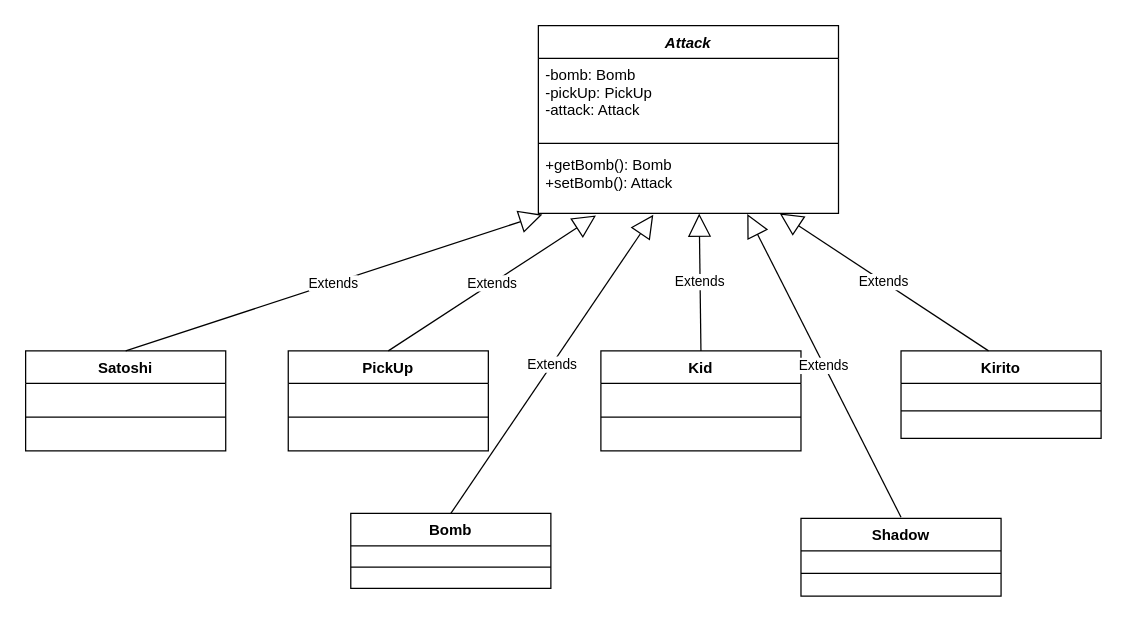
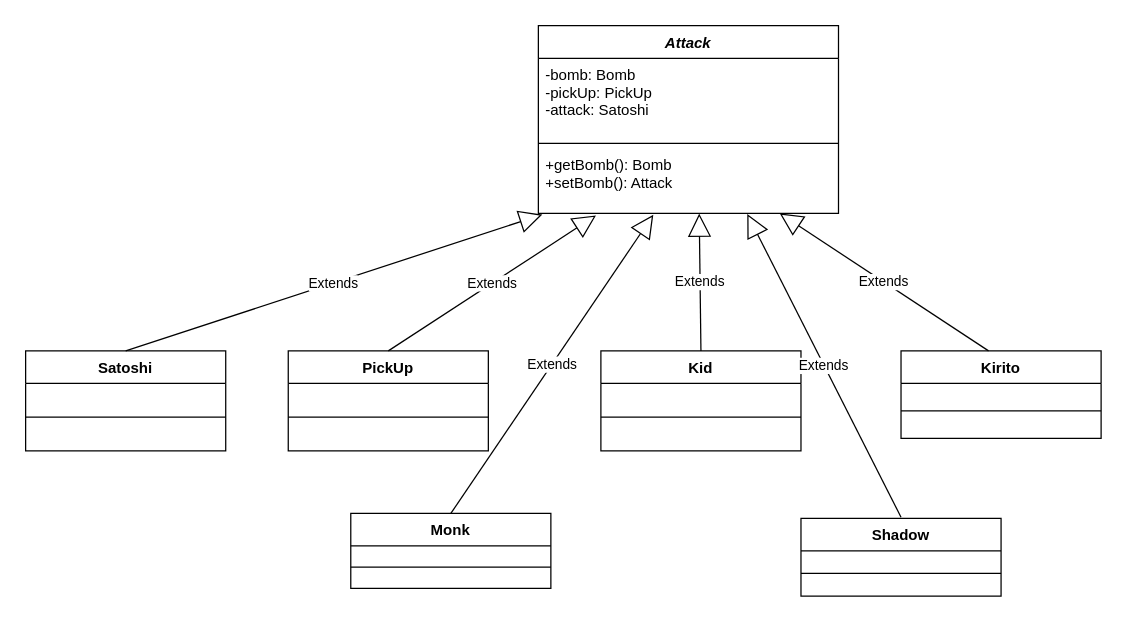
  <mxCell id="0" />
  <mxCell id="1" parent="0" />
  <mxCell id="2" value="Attack" style="swimlane;fontStyle=3;align=center;verticalAlign=top;childLayout=stackLayout;horizontal=1;startSize=26;horizontalStack=0;resizeParent=1;resizeParentMax=0;resizeLast=0;collapsible=1;marginBottom=0;" parent="1" vertex="1"><mxGeometry x="430" y="20" width="240" height="150" as="geometry" /></mxCell>
- <mxCell id="3" value="-bomb: Bomb&#10;-pickUp: PickUp&#10;-attack: Attack" style="text;strokeColor=none;fillColor=none;align=left;verticalAlign=top;spacingLeft=4;spacingRight=4;overflow=hidden;rotatable=0;points=[[0,0.5],[1,0.5]];portConstraint=eastwest;" parent="2" vertex="1"><mxGeometry y="26" width="240" height="64" as="geometry" /></mxCell>
+ <mxCell id="3" value="-bomb: Bomb&#10;-pickUp: PickUp&#10;-attack: Satoshi" style="text;strokeColor=none;fillColor=none;align=left;verticalAlign=top;spacingLeft=4;spacingRight=4;overflow=hidden;rotatable=0;points=[[0,0.5],[1,0.5]];portConstraint=eastwest;" parent="2" vertex="1"><mxGeometry y="26" width="240" height="64" as="geometry" /></mxCell>
  <mxCell id="4" value="" style="line;strokeWidth=1;fillColor=none;align=left;verticalAlign=middle;spacingTop=-1;spacingLeft=3;spacingRight=3;rotatable=0;labelPosition=right;points=[];portConstraint=eastwest;" parent="2" vertex="1"><mxGeometry y="90" width="240" height="8" as="geometry" /></mxCell>
  <mxCell id="5" value="+getBomb(): Bomb&#10;+setBomb(): Attack" style="text;strokeColor=none;fillColor=none;align=left;verticalAlign=top;spacingLeft=4;spacingRight=4;overflow=hidden;rotatable=0;points=[[0,0.5],[1,0.5]];portConstraint=eastwest;" parent="2" vertex="1"><mxGeometry y="98" width="240" height="52" as="geometry" /></mxCell>
  <mxCell id="6" value="PickUp" style="swimlane;fontStyle=1;align=center;verticalAlign=top;childLayout=stackLayout;horizontal=1;startSize=26;horizontalStack=0;resizeParent=1;resizeParentMax=0;resizeLast=0;collapsible=1;marginBottom=0;" parent="1" vertex="1"><mxGeometry x="230" y="280" width="160" height="80" as="geometry" /></mxCell>
  <mxCell id="7" value="Extends" style="endArrow=block;endSize=16;endFill=0;html=1;entryX=0.192;entryY=1.033;entryDx=0;entryDy=0;entryPerimeter=0;" parent="6" target="5" edge="1"><mxGeometry width="160" relative="1" as="geometry"><mxPoint x="80" as="sourcePoint" /><mxPoint x="240" as="targetPoint" /></mxGeometry></mxCell>
  <mxCell id="8" value="" style="line;strokeWidth=1;fillColor=none;align=left;verticalAlign=middle;spacingTop=-1;spacingLeft=3;spacingRight=3;rotatable=0;labelPosition=right;points=[];portConstraint=eastwest;" parent="6" vertex="1"><mxGeometry y="26" width="160" height="54" as="geometry" /></mxCell>
  <mxCell id="9" value="Kid" style="swimlane;fontStyle=1;align=center;verticalAlign=top;childLayout=stackLayout;horizontal=1;startSize=26;horizontalStack=0;resizeParent=1;resizeParentMax=0;resizeLast=0;collapsible=1;marginBottom=0;" parent="1" vertex="1"><mxGeometry x="480" y="280" width="160" height="80" as="geometry" /></mxCell>
  <mxCell id="10" value="Extends" style="endArrow=block;endSize=16;endFill=0;html=1;entryX=0.536;entryY=1.003;entryDx=0;entryDy=0;entryPerimeter=0;" parent="9" target="5" edge="1"><mxGeometry width="160" relative="1" as="geometry"><mxPoint x="80" as="sourcePoint" /><mxPoint x="78" y="-60" as="targetPoint" /></mxGeometry></mxCell>
  <mxCell id="11" value="" style="line;strokeWidth=1;fillColor=none;align=left;verticalAlign=middle;spacingTop=-1;spacingLeft=3;spacingRight=3;rotatable=0;labelPosition=right;points=[];portConstraint=eastwest;" parent="9" vertex="1"><mxGeometry y="26" width="160" height="54" as="geometry" /></mxCell>
  <mxCell id="12" value="Kirito" style="swimlane;fontStyle=1;align=center;verticalAlign=top;childLayout=stackLayout;horizontal=1;startSize=26;horizontalStack=0;resizeParent=1;resizeParentMax=0;resizeLast=0;collapsible=1;marginBottom=0;" parent="1" vertex="1"><mxGeometry x="720" y="280" width="160" height="70" as="geometry" /></mxCell>
  <mxCell id="13" value="Extends" style="endArrow=block;endSize=16;endFill=0;html=1;entryX=0.804;entryY=1;entryDx=0;entryDy=0;entryPerimeter=0;" parent="12" target="5" edge="1"><mxGeometry width="160" relative="1" as="geometry"><mxPoint x="70" as="sourcePoint" /><mxPoint x="230" as="targetPoint" /></mxGeometry></mxCell>
  <mxCell id="14" value="" style="line;strokeWidth=1;fillColor=none;align=left;verticalAlign=middle;spacingTop=-1;spacingLeft=3;spacingRight=3;rotatable=0;labelPosition=right;points=[];portConstraint=eastwest;" parent="12" vertex="1"><mxGeometry y="26" width="160" height="44" as="geometry" /></mxCell>
- <mxCell id="15" value="Bomb" style="swimlane;fontStyle=1;align=center;verticalAlign=top;childLayout=stackLayout;horizontal=1;startSize=26;horizontalStack=0;resizeParent=1;resizeParentMax=0;resizeLast=0;collapsible=1;marginBottom=0;" parent="1" vertex="1"><mxGeometry x="280" y="410" width="160" height="60" as="geometry" /></mxCell>
+ <mxCell id="15" value="Monk" style="swimlane;fontStyle=1;align=center;verticalAlign=top;childLayout=stackLayout;horizontal=1;startSize=26;horizontalStack=0;resizeParent=1;resizeParentMax=0;resizeLast=0;collapsible=1;marginBottom=0;" parent="1" vertex="1"><mxGeometry x="280" y="410" width="160" height="60" as="geometry" /></mxCell>
  <mxCell id="16" value="Extends" style="endArrow=block;endSize=16;endFill=0;html=1;entryX=0.383;entryY=1.022;entryDx=0;entryDy=0;entryPerimeter=0;" parent="15" target="5" edge="1"><mxGeometry width="160" relative="1" as="geometry"><mxPoint x="80" as="sourcePoint" /><mxPoint x="240" as="targetPoint" /></mxGeometry></mxCell>
  <mxCell id="17" value="" style="line;strokeWidth=1;fillColor=none;align=left;verticalAlign=middle;spacingTop=-1;spacingLeft=3;spacingRight=3;rotatable=0;labelPosition=right;points=[];portConstraint=eastwest;" parent="15" vertex="1"><mxGeometry y="26" width="160" height="34" as="geometry" /></mxCell>
  <mxCell id="18" value="Satoshi" style="swimlane;fontStyle=1;align=center;verticalAlign=top;childLayout=stackLayout;horizontal=1;startSize=26;horizontalStack=0;resizeParent=1;resizeParentMax=0;resizeLast=0;collapsible=1;marginBottom=0;" parent="1" vertex="1"><mxGeometry x="20" y="280" width="160" height="80" as="geometry" /></mxCell>
  <mxCell id="19" value="Extends" style="endArrow=block;endSize=16;endFill=0;html=1;entryX=0.013;entryY=1.019;entryDx=0;entryDy=0;entryPerimeter=0;" parent="18" target="5" edge="1"><mxGeometry width="160" relative="1" as="geometry"><mxPoint x="80" as="sourcePoint" /><mxPoint x="80.96" y="-106" as="targetPoint" /></mxGeometry></mxCell>
  <mxCell id="20" value="" style="line;strokeWidth=1;fillColor=none;align=left;verticalAlign=middle;spacingTop=-1;spacingLeft=3;spacingRight=3;rotatable=0;labelPosition=right;points=[];portConstraint=eastwest;" parent="18" vertex="1"><mxGeometry y="26" width="160" height="54" as="geometry" /></mxCell>
  <mxCell id="21" value="Shadow" style="swimlane;fontStyle=1;align=center;verticalAlign=top;childLayout=stackLayout;horizontal=1;startSize=26;horizontalStack=0;resizeParent=1;resizeParentMax=0;resizeLast=0;collapsible=1;marginBottom=0;" parent="1" vertex="1"><mxGeometry x="640" y="414" width="160" height="62" as="geometry" /></mxCell>
  <mxCell id="22" value="" style="line;strokeWidth=1;fillColor=none;align=left;verticalAlign=middle;spacingTop=-1;spacingLeft=3;spacingRight=3;rotatable=0;labelPosition=right;points=[];portConstraint=eastwest;" parent="21" vertex="1"><mxGeometry y="26" width="160" height="36" as="geometry" /></mxCell>
  <mxCell id="23" value="Extends" style="endArrow=block;endSize=16;endFill=0;html=1;entryX=0.696;entryY=1.011;entryDx=0;entryDy=0;entryPerimeter=0;" parent="21" target="5" edge="1"><mxGeometry width="160" relative="1" as="geometry"><mxPoint x="80" y="-1" as="sourcePoint" /><mxPoint x="240" y="-1" as="targetPoint" /></mxGeometry></mxCell>
